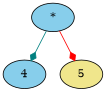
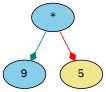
  digraph {
    node [style=filled fillcolor=skyblue color=black]
    edge [arrowhead=diamond]
    n1 [label="*"]
-   n2 [label=4]
+   n2 [label=9]
    n3 [label=5 fillcolor=khaki]
    n1 -> n2 [color=teal]
    n1 -> n3 [color=red]
  }
